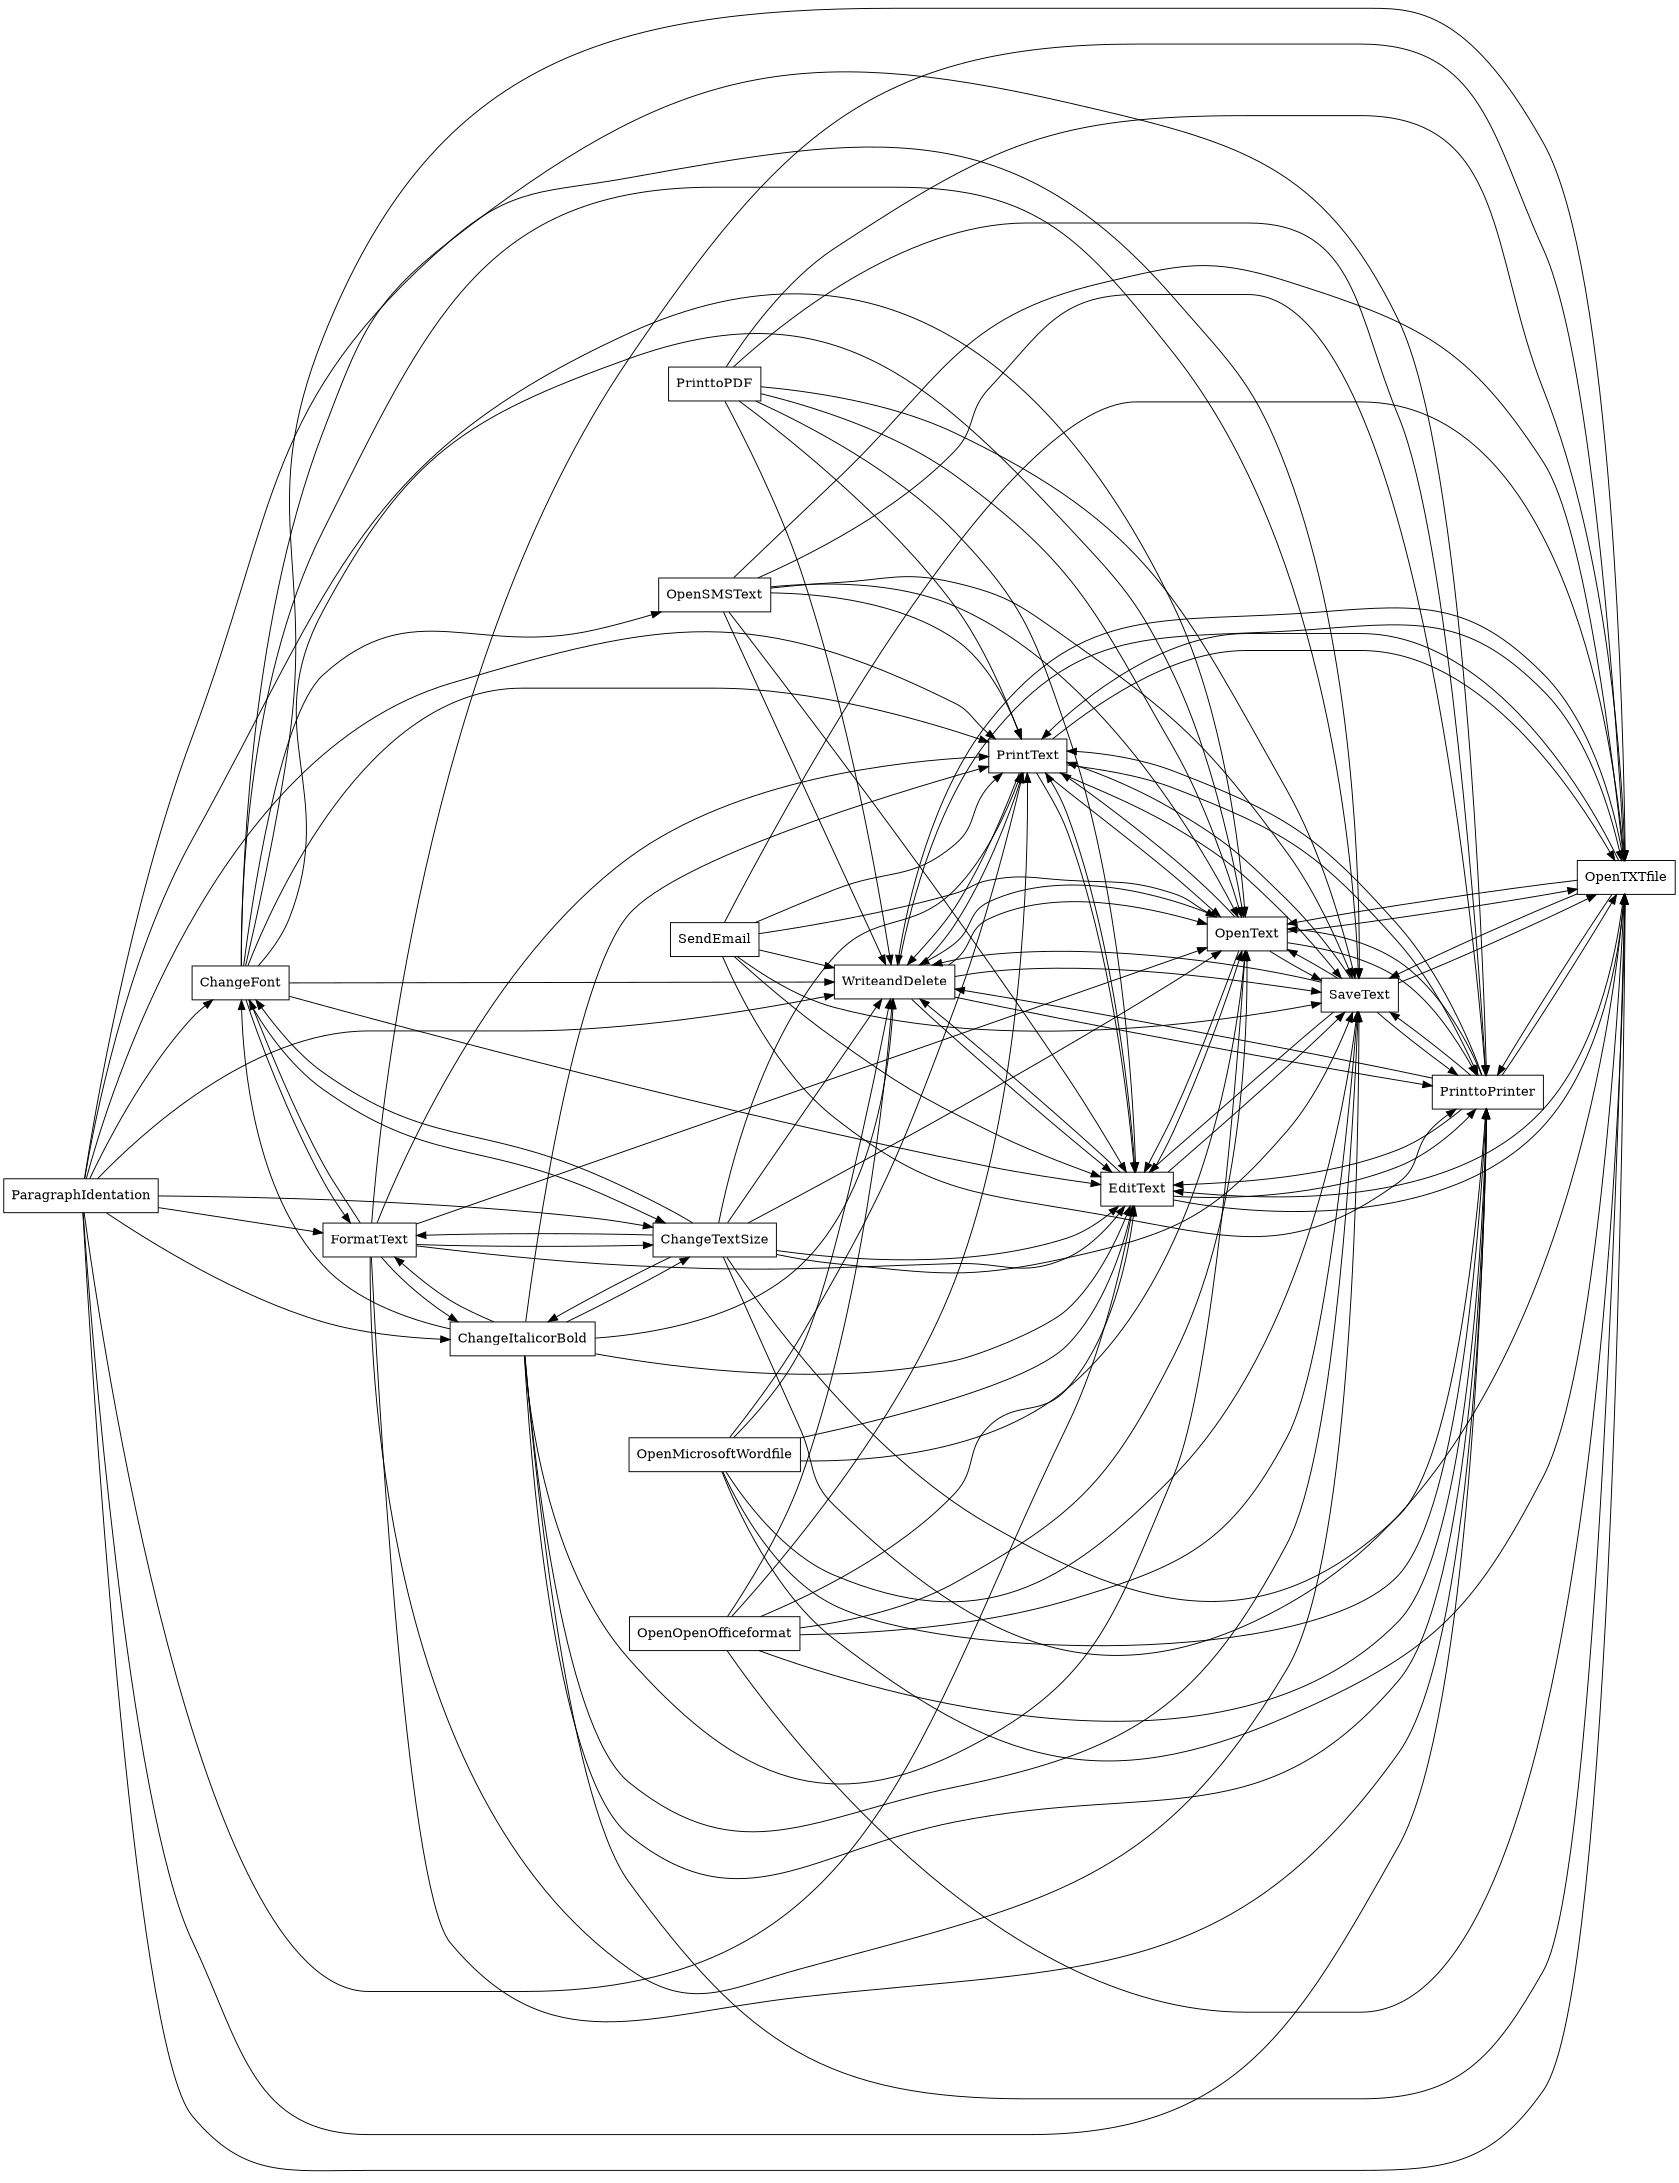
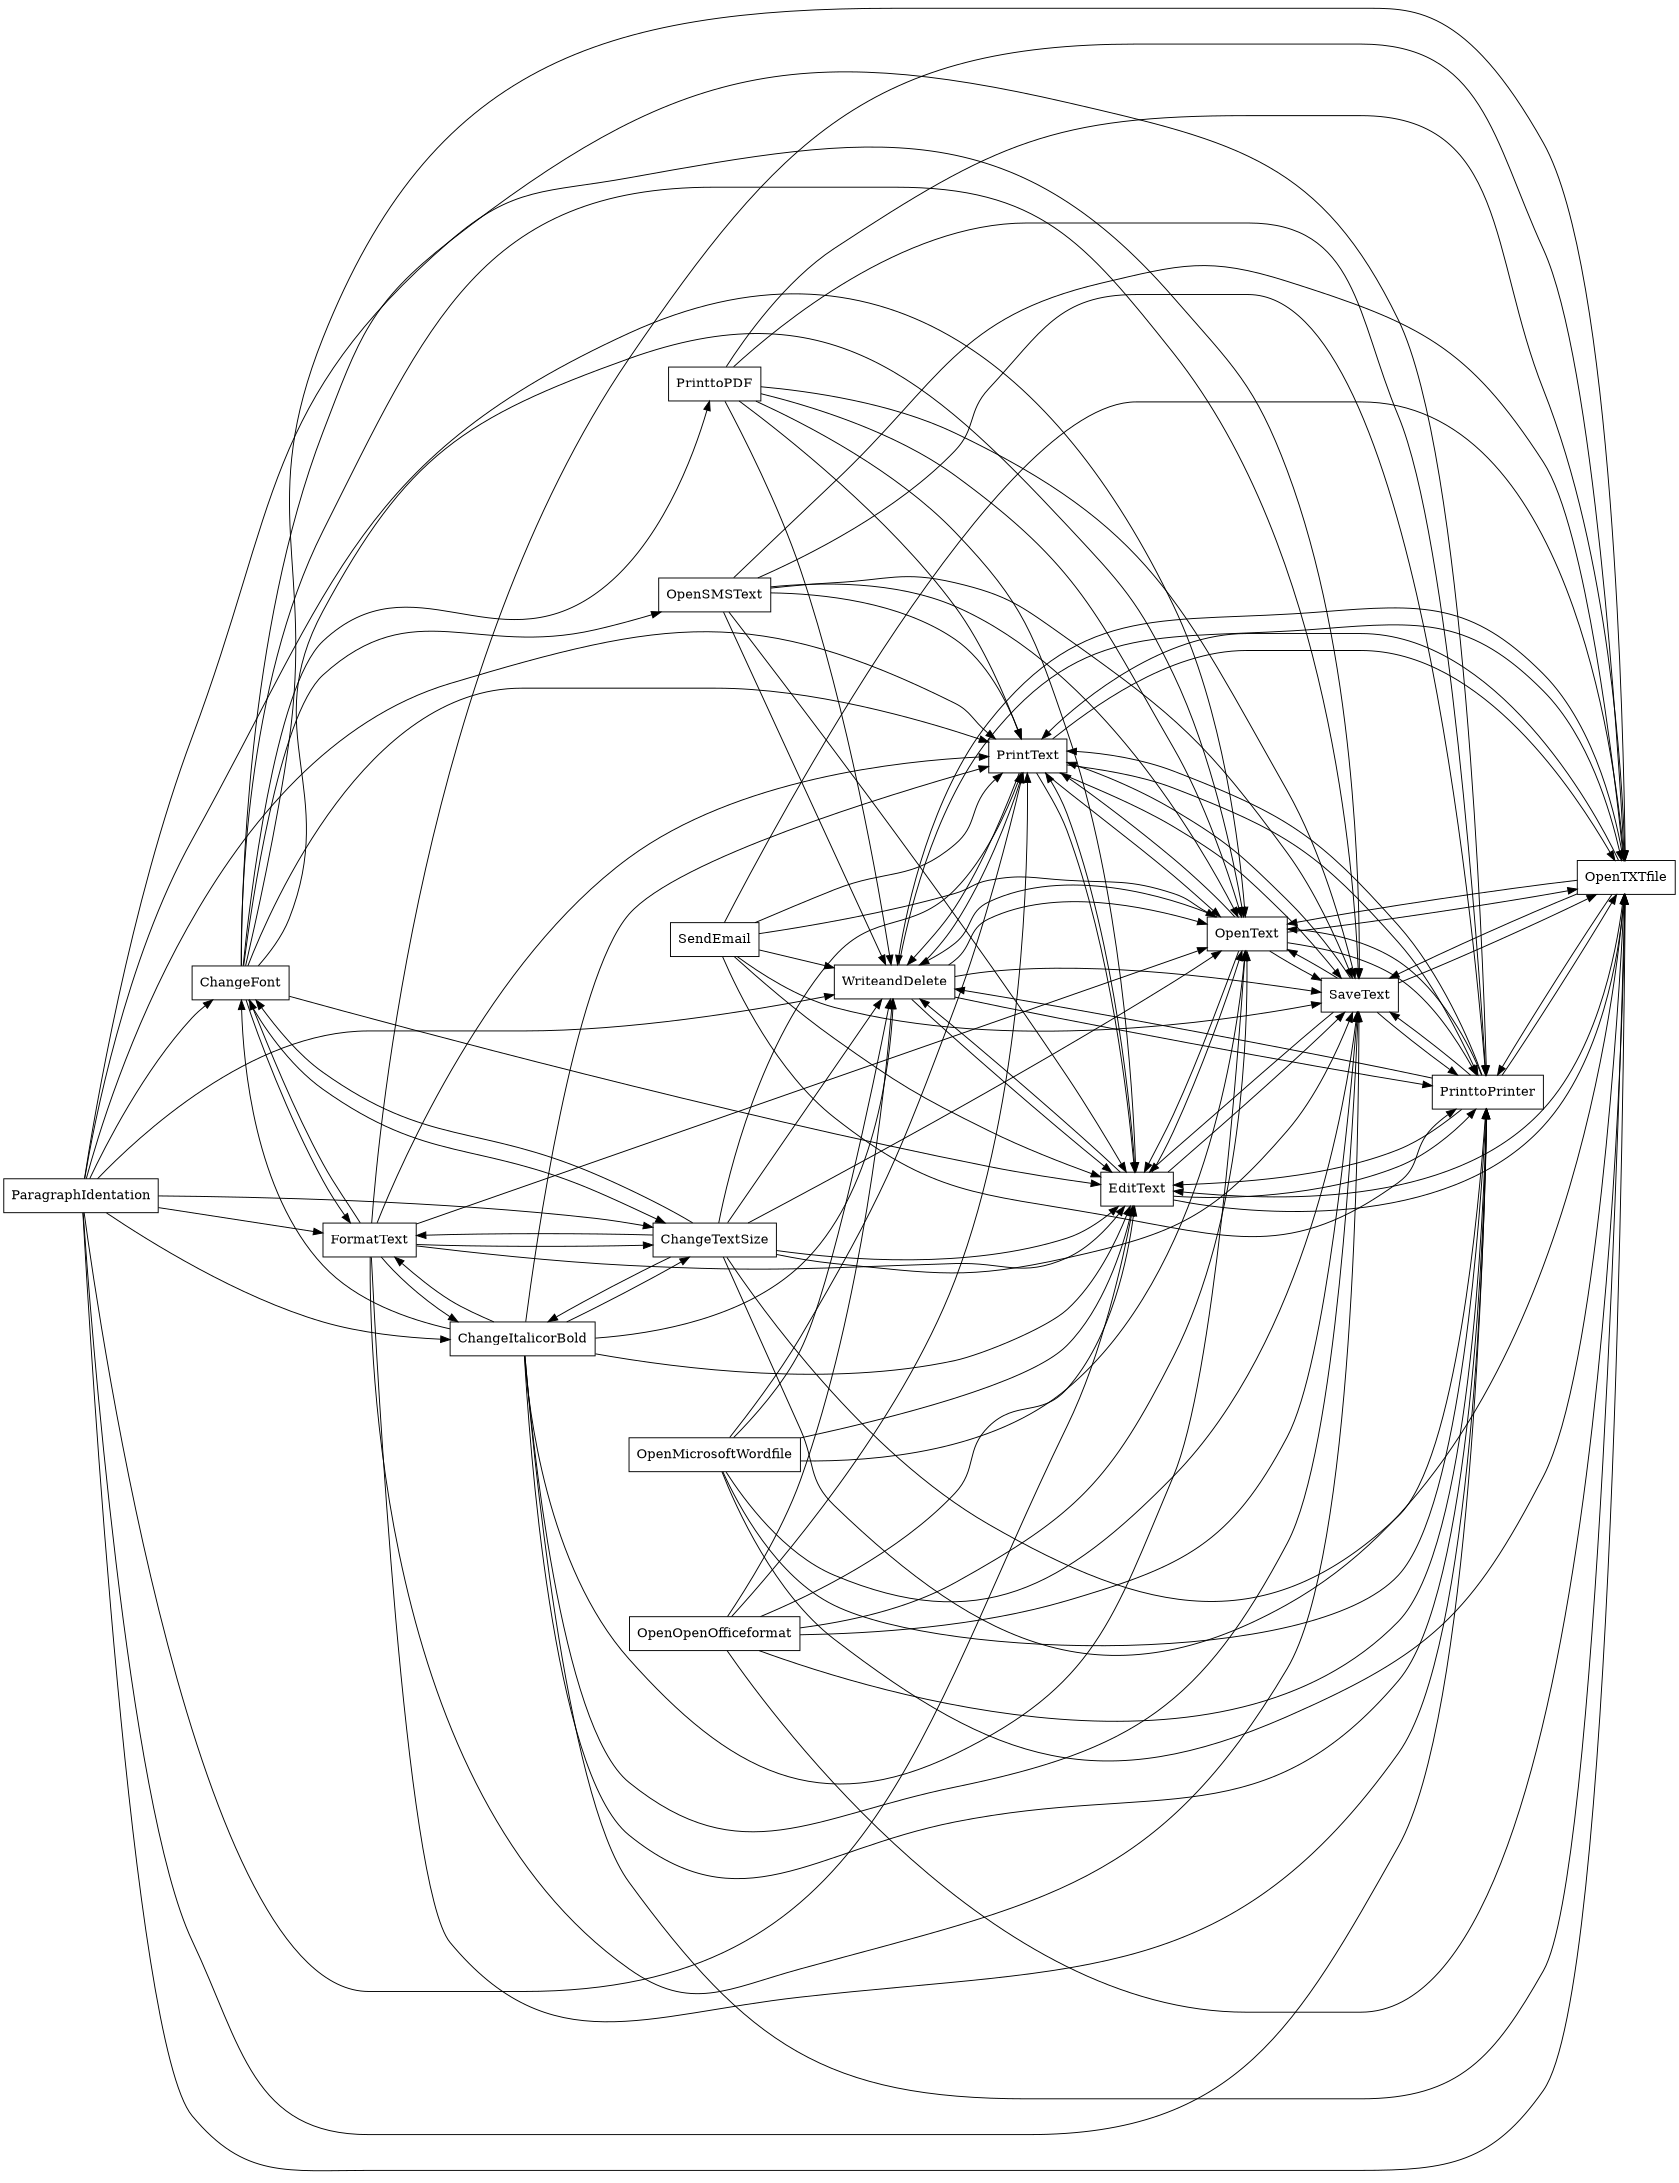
  digraph {
    rankdir=LR
    node [shape=box]
    edge [arrowhead=normal]
    n1 [label=ChangeFont]
    n2 [label=FormatText]
    n3 [label=PrintText]
    n4 [label=ChangeTextSize]
    n5 [label=EditText]
    n6 [label=OpenTXTfile]
    n7 [label=PrinttoPrinter]
    n8 [label=SaveText]
    n9 [label=OpenText]
    n10 [label=WriteandDelete]
    n11 [label=OpenSMSText]
    n12 [label=ChangeItalicorBold]
    n13 [label=ParagraphIdentation]
    n14 [label=SendEmail]
    n15 [label=OpenMicrosoftWordfile]
    n16 [label=OpenOpenOfficeformat]
    n17 [label=PrinttoPDF]
    n1 -> n2
    n1 -> n3
    n1 -> n4
    n1 -> n5
    n1 -> n6
    n1 -> n7
    n1 -> n8
    n1 -> n9
-   n1 -> n10
+   n1 -> n17
    n1 -> n11
    n2 -> n1
    n2 -> n3
    n2 -> n4
    n2 -> n5
    n2 -> n6
    n2 -> n7
    n2 -> n8
    n2 -> n9
    n2 -> n12
    n3 -> n5
    n3 -> n6
    n3 -> n7
    n3 -> n8
    n3 -> n9
    n3 -> n10
    n4 -> n1
    n4 -> n2
    n4 -> n3
    n4 -> n5
    n4 -> n6
    n4 -> n7
    n4 -> n8
    n4 -> n9
    n4 -> n10
    n4 -> n12
    n5 -> n3
    n5 -> n6
    n5 -> n7
    n5 -> n8
    n5 -> n9
    n5 -> n10
    n6 -> n3
    n6 -> n5
    n6 -> n7
    n6 -> n8
    n6 -> n9
    n6 -> n10
    n7 -> n3
    n7 -> n5
    n7 -> n6
    n7 -> n8
    n7 -> n9
    n7 -> n10
    n8 -> n3
    n8 -> n5
    n8 -> n6
    n8 -> n7
    n8 -> n9
-   n8 -> n10
    n9 -> n3
    n9 -> n5
    n9 -> n6
    n9 -> n7
    n9 -> n8
    n9 -> n10
    n10 -> n3
    n10 -> n5
    n10 -> n6
    n10 -> n7
    n10 -> n8
    n10 -> n9
    n11 -> n3
    n11 -> n5
    n11 -> n6
    n11 -> n7
    n11 -> n8
    n11 -> n9
    n11 -> n10
    n12 -> n1
    n12 -> n2
    n12 -> n3
    n12 -> n4
    n12 -> n5
    n12 -> n6
    n12 -> n7
    n12 -> n8
    n12 -> n9
    n12 -> n10
    n13 -> n1
    n13 -> n2
    n13 -> n3
    n13 -> n4
    n13 -> n5
    n13 -> n6
    n13 -> n7
    n13 -> n8
    n13 -> n9
    n13 -> n10
    n13 -> n12
    n14 -> n3
    n14 -> n5
    n14 -> n6
    n14 -> n7
    n14 -> n8
    n14 -> n9
    n14 -> n10
    n15 -> n3
    n15 -> n5
    n15 -> n6
    n15 -> n7
    n15 -> n8
    n15 -> n9
    n15 -> n10
    n16 -> n3
    n16 -> n5
    n16 -> n6
    n16 -> n7
    n16 -> n8
    n16 -> n9
    n16 -> n10
    n17 -> n3
    n17 -> n5
    n17 -> n6
    n17 -> n7
    n17 -> n8
    n17 -> n9
    n17 -> n10
  }
